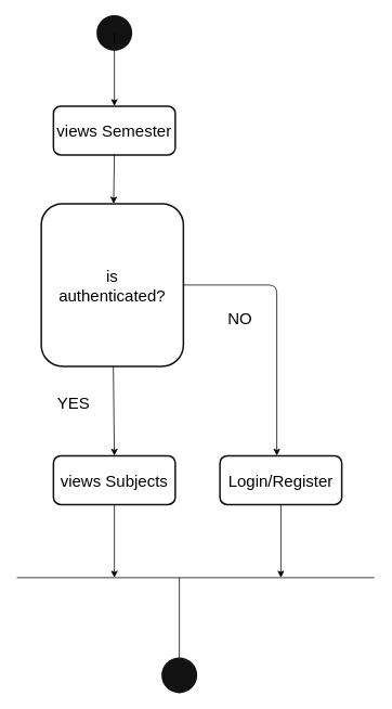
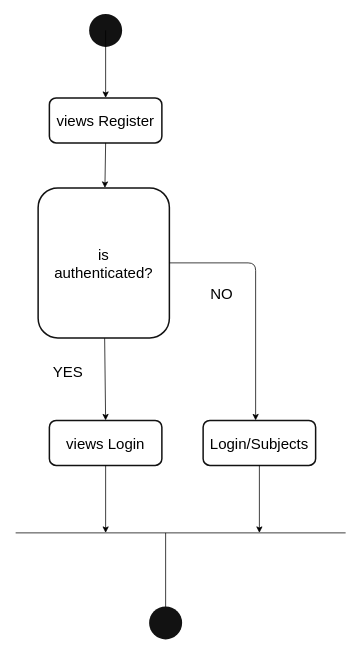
  <mxCell id="0" />
  <mxCell id="1" parent="0" />
  <mxCell id="2" value="" style="shape=waypoint;sketch=0;fillStyle=solid;size=6;pointerEvents=1;points=[];fillColor=none;resizable=0;rotatable=0;perimeter=centerPerimeter;snapToPoint=1;strokeWidth=20;strokeColor=#121212;" vertex="1" parent="1"><mxGeometry x="120" y="20" width="40" height="40" as="geometry" /></mxCell>
  <mxCell id="3" value="" style="endArrow=classic;html=1;exitX=0.434;exitY=0.621;exitDx=0;exitDy=0;exitPerimeter=0;" edge="1" parent="1" source="2"><mxGeometry width="50" height="50" relative="1" as="geometry"><mxPoint x="150" y="60" as="sourcePoint" /><mxPoint x="140" y="130" as="targetPoint" /></mxGeometry></mxCell>
- <mxCell id="4" value="&lt;p style=&quot;font-size: 20px&quot;&gt;views Semester&lt;/p&gt;" style="rounded=1;whiteSpace=wrap;html=1;strokeColor=#121212;strokeWidth=2;" vertex="1" parent="1"><mxGeometry x="65" y="130" width="150" height="60" as="geometry" /></mxCell>
+ <mxCell id="4" value="&lt;p style=&quot;font-size: 20px&quot;&gt;views Register&lt;/p&gt;" style="rounded=1;whiteSpace=wrap;html=1;strokeColor=#121212;strokeWidth=2;" vertex="1" parent="1"><mxGeometry x="65" y="130" width="150" height="60" as="geometry" /></mxCell>
  <mxCell id="5" value="" style="edgeStyle=none;html=1;fontSize=20;" edge="1" parent="1" target="7"><mxGeometry relative="1" as="geometry"><mxPoint x="140" y="190" as="sourcePoint" /></mxGeometry></mxCell>
  <mxCell id="6" value="" style="edgeStyle=none;html=1;fontSize=20;" edge="1" parent="1" source="7"><mxGeometry relative="1" as="geometry"><mxPoint x="140" y="560" as="targetPoint" /></mxGeometry></mxCell>
  <mxCell id="7" value="&lt;font style=&quot;font-size: 20px&quot;&gt;is &lt;br&gt;authenticated?&lt;/font&gt;" style="whiteSpace=wrap;html=1;strokeColor=#121212;strokeWidth=2;rounded=1;" vertex="1" parent="1"><mxGeometry x="50" y="250" width="175" height="200" as="geometry" /></mxCell>
- <mxCell id="8" value="&lt;p style=&quot;font-size: 20px&quot;&gt;views Subjects&lt;/p&gt;" style="rounded=1;whiteSpace=wrap;html=1;strokeColor=#121212;strokeWidth=2;" vertex="1" parent="1"><mxGeometry x="65" y="560" width="150" height="60" as="geometry" /></mxCell>
+ <mxCell id="8" value="&lt;p style=&quot;font-size: 20px&quot;&gt;views Login&lt;/p&gt;" style="rounded=1;whiteSpace=wrap;html=1;strokeColor=#121212;strokeWidth=2;" vertex="1" parent="1"><mxGeometry x="65" y="560" width="150" height="60" as="geometry" /></mxCell>
  <mxCell id="9" value="" style="endArrow=classic;html=1;fontSize=20;exitX=1;exitY=0.5;exitDx=0;exitDy=0;" edge="1" parent="1" source="7"><mxGeometry width="50" height="50" relative="1" as="geometry"><mxPoint x="390" y="410" as="sourcePoint" /><mxPoint x="340" y="560" as="targetPoint" /><Array as="points"><mxPoint x="340" y="350" /></Array></mxGeometry></mxCell>
  <mxCell id="10" value="" style="endArrow=classic;html=1;fontSize=20;exitX=0.5;exitY=1;exitDx=0;exitDy=0;" edge="1" parent="1" source="8"><mxGeometry width="50" height="50" relative="1" as="geometry"><mxPoint x="390" y="650" as="sourcePoint" /><mxPoint x="140" y="710" as="targetPoint" /></mxGeometry></mxCell>
  <mxCell id="11" value="" style="endArrow=none;html=1;fontSize=20;" edge="1" parent="1"><mxGeometry width="50" height="50" relative="1" as="geometry"><mxPoint x="20" y="710" as="sourcePoint" /><mxPoint x="460" y="710" as="targetPoint" /></mxGeometry></mxCell>
  <mxCell id="12" value="" style="endArrow=classic;html=1;fontSize=20;" edge="1" parent="1"><mxGeometry width="50" height="50" relative="1" as="geometry"><mxPoint x="220" y="710" as="sourcePoint" /><mxPoint x="220" y="830" as="targetPoint" /></mxGeometry></mxCell>
  <mxCell id="13" value="" style="shape=waypoint;sketch=0;fillStyle=solid;size=6;pointerEvents=1;points=[];fillColor=none;resizable=0;rotatable=0;perimeter=centerPerimeter;snapToPoint=1;strokeWidth=20;strokeColor=#121212;" vertex="1" parent="1"><mxGeometry x="200" y="810" width="40" height="40" as="geometry" /></mxCell>
  <mxCell id="14" value="NO" style="text;html=1;strokeColor=none;fillColor=none;align=center;verticalAlign=middle;whiteSpace=wrap;rounded=0;fontSize=20;" vertex="1" parent="1"><mxGeometry x="265" y="375" width="60" height="30" as="geometry" /></mxCell>
  <mxCell id="15" value="YES" style="text;html=1;strokeColor=none;fillColor=none;align=center;verticalAlign=middle;whiteSpace=wrap;rounded=0;fontSize=20;" vertex="1" parent="1"><mxGeometry x="60" y="480" width="60" height="30" as="geometry" /></mxCell>
- <mxCell id="16" value="&lt;p style=&quot;font-size: 20px&quot;&gt;Login/Register&lt;/p&gt;" style="rounded=1;whiteSpace=wrap;html=1;strokeColor=#121212;strokeWidth=2;" vertex="1" parent="1"><mxGeometry x="270" y="560" width="150" height="60" as="geometry" /></mxCell>
+ <mxCell id="16" value="&lt;p style=&quot;font-size: 20px&quot;&gt;Login/Subjects&lt;/p&gt;" style="rounded=1;whiteSpace=wrap;html=1;strokeColor=#121212;strokeWidth=2;" vertex="1" parent="1"><mxGeometry x="270" y="560" width="150" height="60" as="geometry" /></mxCell>
  <mxCell id="17" value="" style="endArrow=classic;html=1;fontSize=20;exitX=0.5;exitY=1;exitDx=0;exitDy=0;" edge="1" parent="1" source="16"><mxGeometry width="50" height="50" relative="1" as="geometry"><mxPoint x="270" y="600" as="sourcePoint" /><mxPoint x="345" y="710" as="targetPoint" /></mxGeometry></mxCell>
